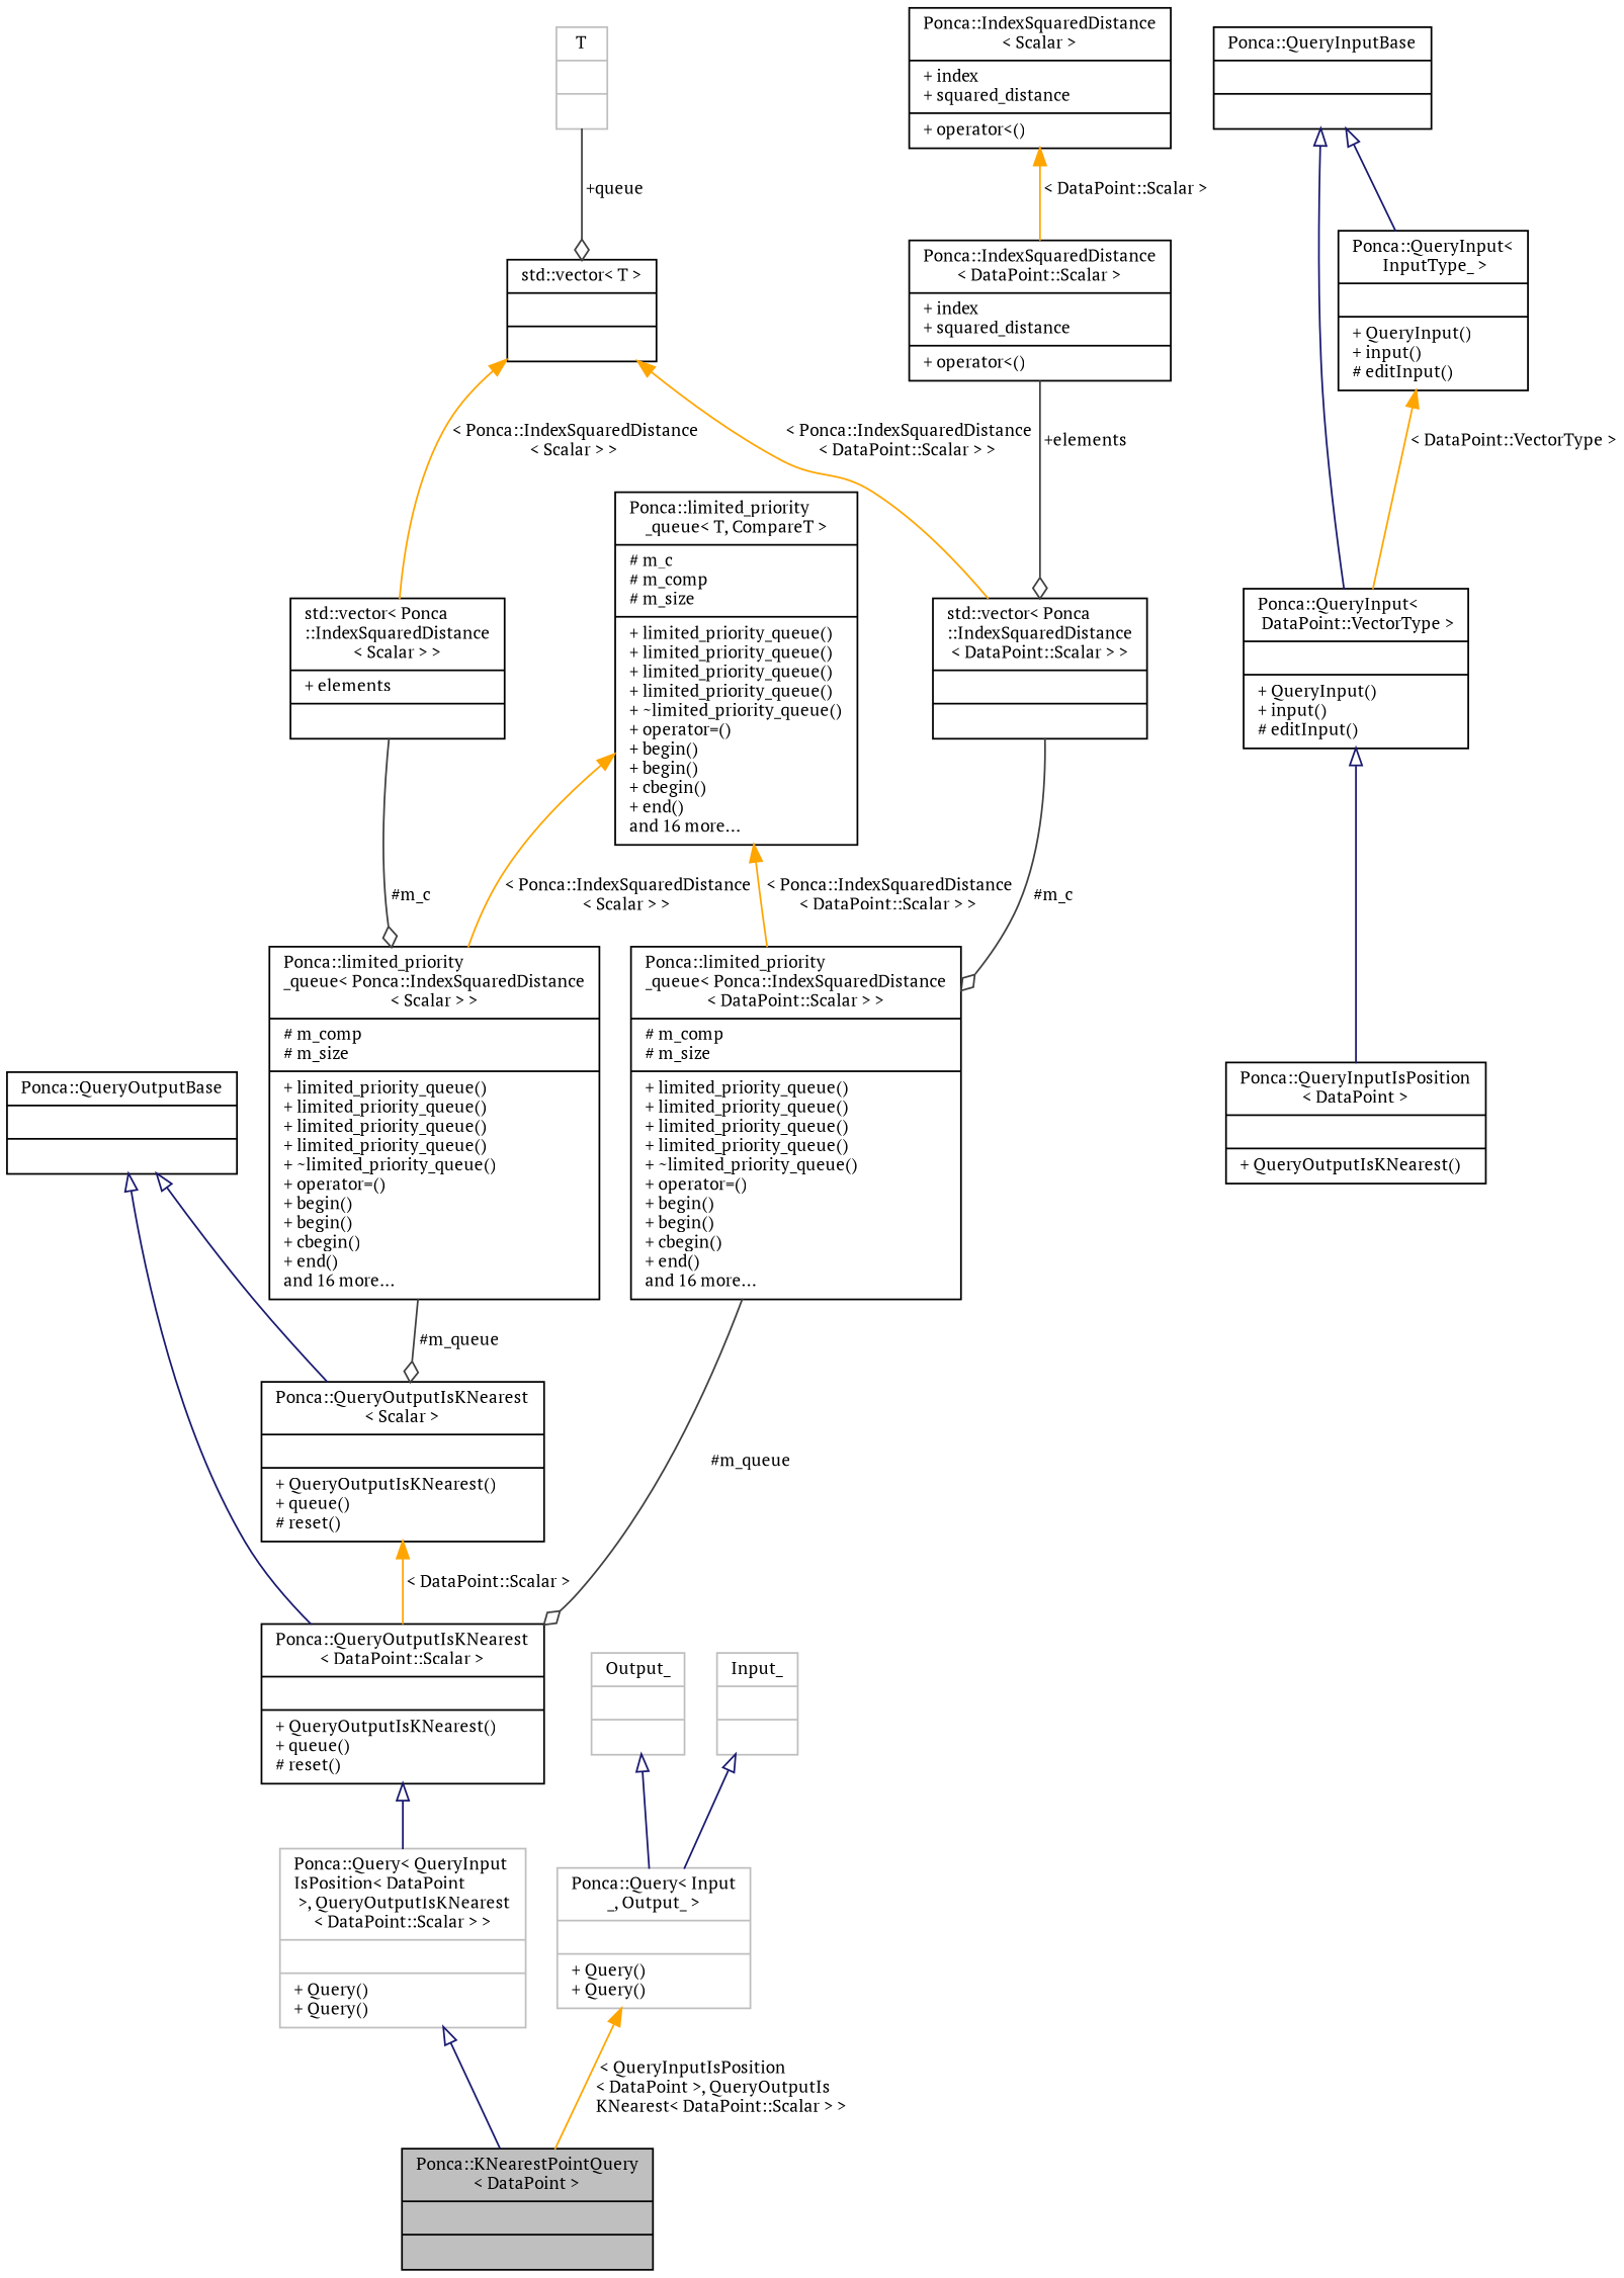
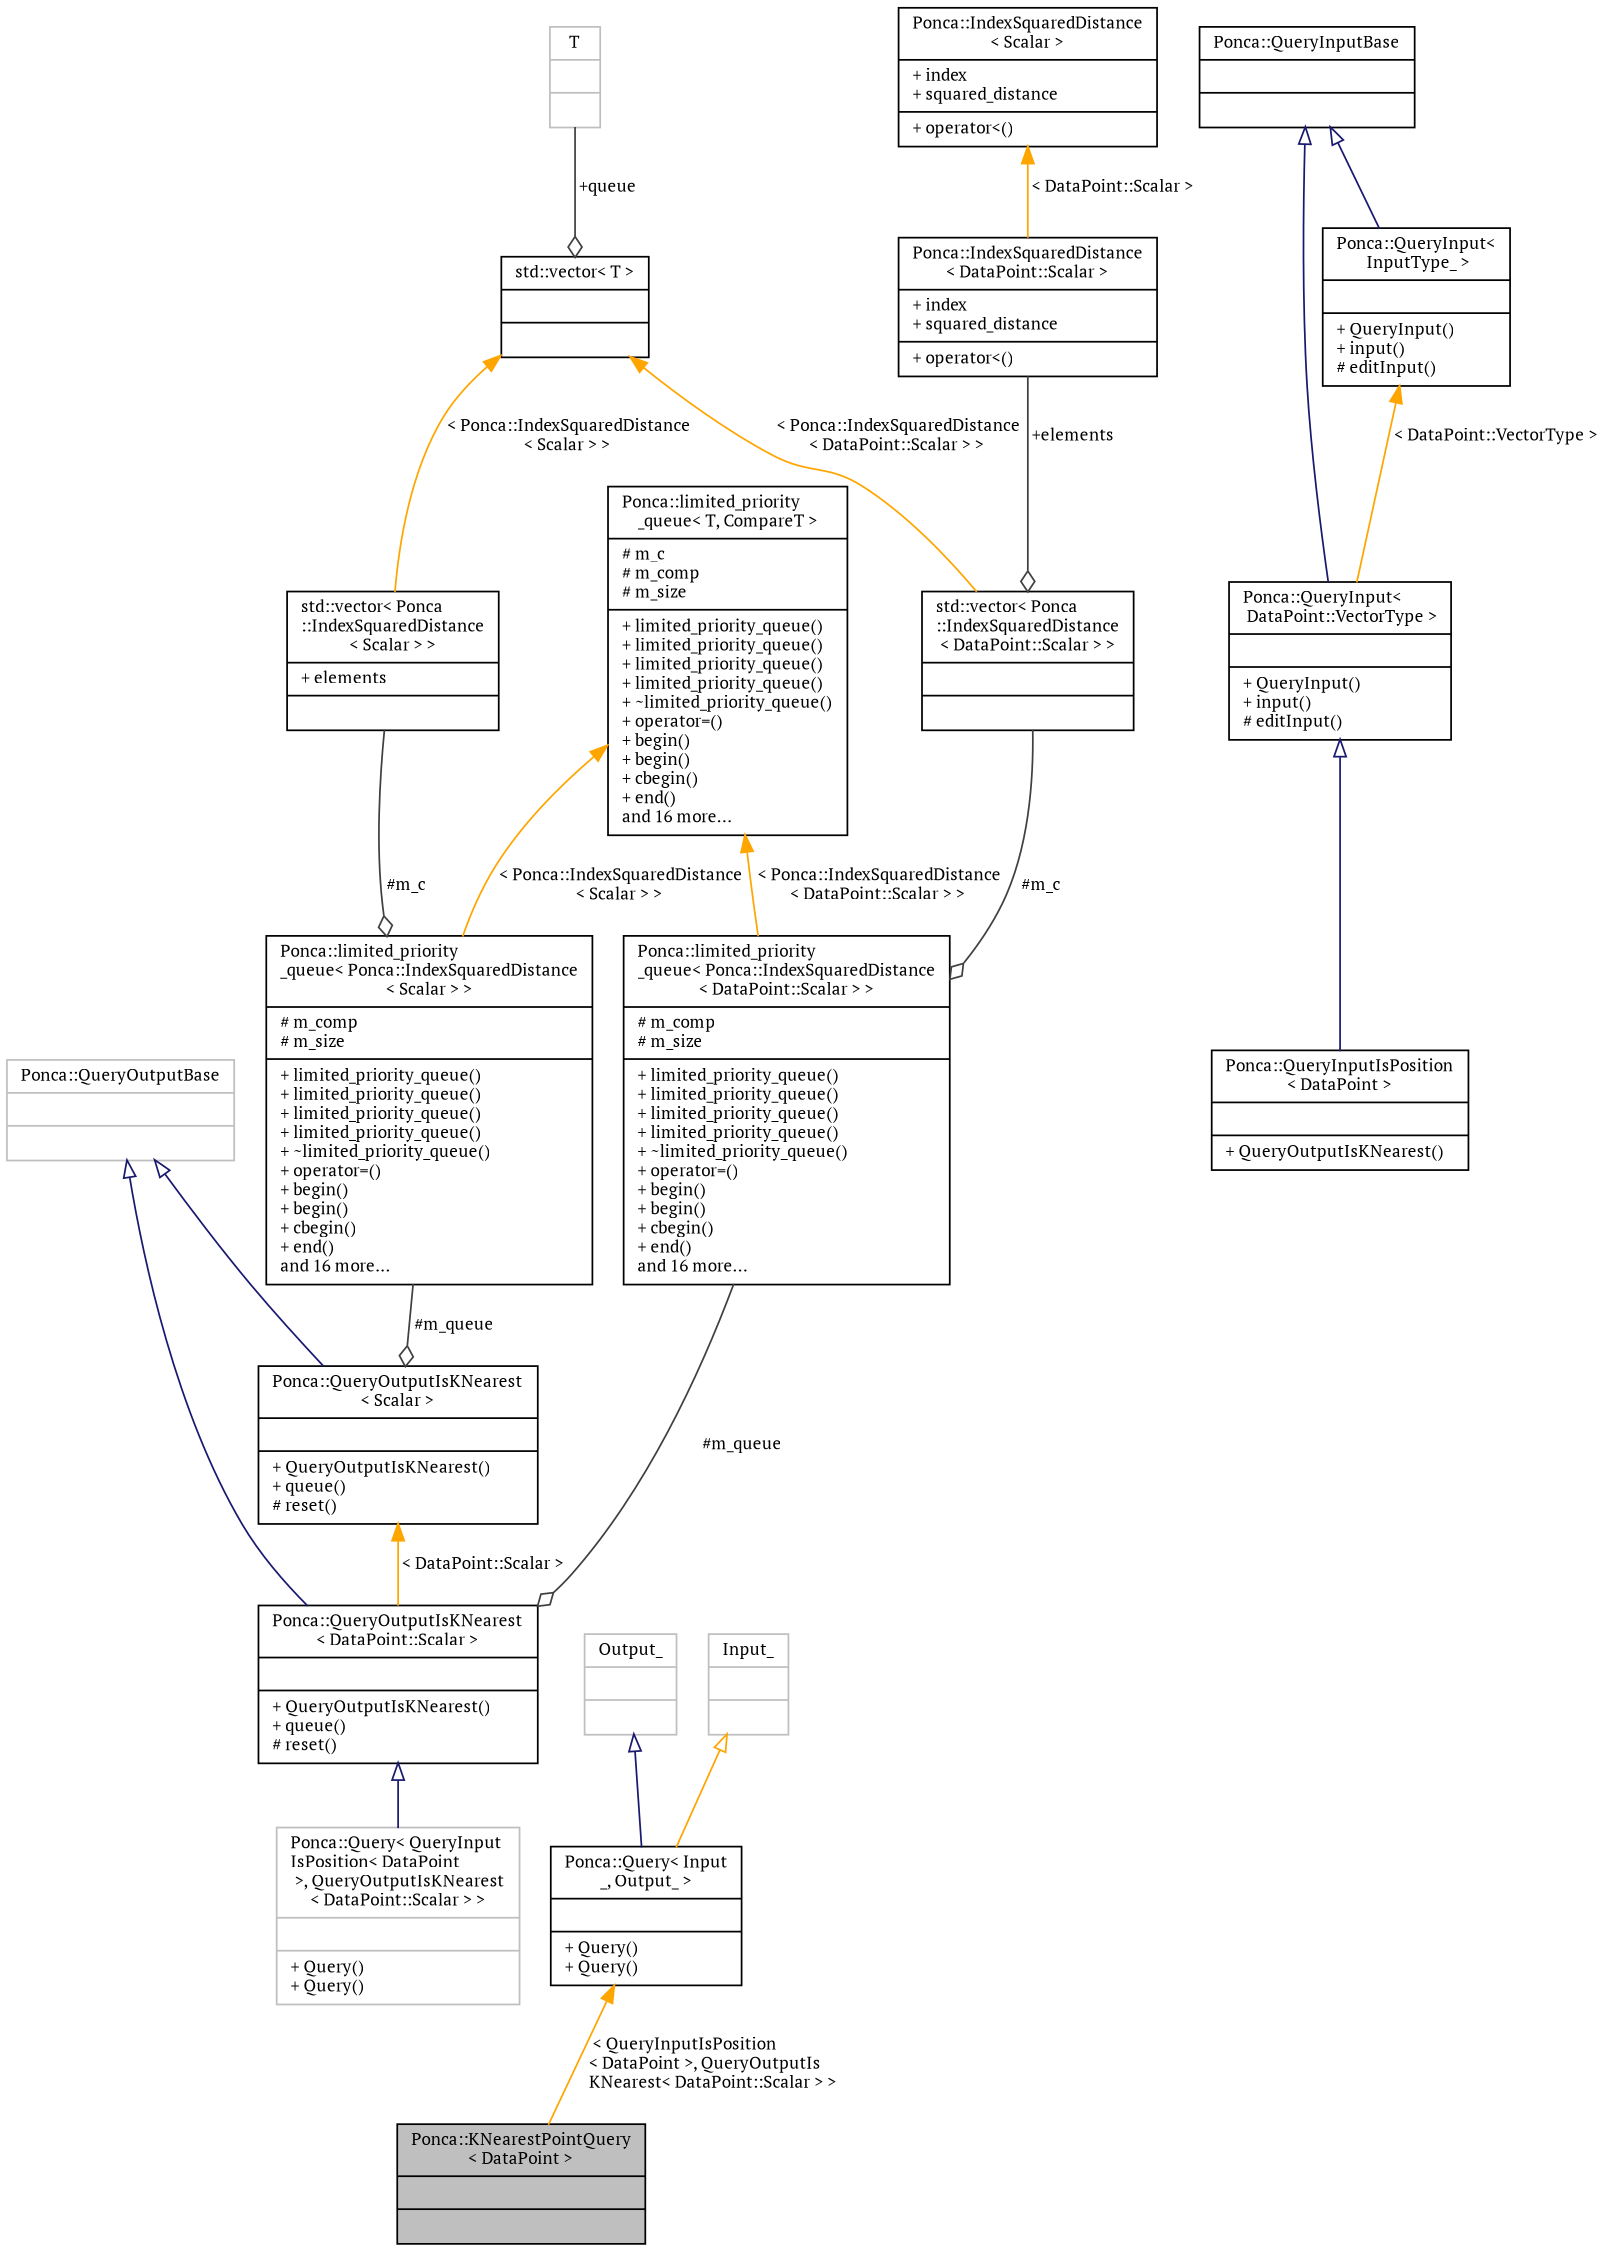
  digraph {
    fontname="PT Serif"
    node [color=black fontname="PT Serif" fontsize=10 shape=record]
    edge [color=midnightblue dir=back fontname="PT Serif" fontsize=10 labelfontname=Helvetica labelfontsize=10 style=solid]
    n1 [fillcolor=grey75 fontcolor=black height=0.2 label="{Ponca::KNearestPointQuery\l\< DataPoint \>\n||}" style=filled width=0.4]
    n2 [color=grey75 height=0.2 label="{Ponca::Query\< QueryInput\lIsPosition\< DataPoint\l \>, QueryOutputIsKNearest\l\< DataPoint::Scalar \> \>\n||+ Query()\l+ Query()\l}" width=0.4]
    n3 [height=0.2 label="{Ponca::QueryInputIsPosition\l\< DataPoint \>\n||+ QueryOutputIsKNearest()\l}" width=0.4]
    n4 [height=0.2 label="{Ponca::QueryInput\<\l DataPoint::VectorType \>\n||+ QueryInput()\l+ input()\l# editInput()\l}" width=0.4]
    n5 [height=0.2 label="{Ponca::QueryInputBase\n||}" width=0.4]
    n6 [height=0.2 label="{Ponca::QueryInput\<\l InputType_ \>\n||+ QueryInput()\l+ input()\l# editInput()\l}" width=0.4]
    n7 [height=0.2 label="{Ponca::QueryOutputIsKNearest\l\< DataPoint::Scalar \>\n||+ QueryOutputIsKNearest()\l+ queue()\l# reset()\l}" width=0.4]
-   n8 [height=0.2 label="{Ponca::QueryOutputBase\n||}" width=0.4]
+   n8 [color=grey75 height=0.2 label="{Ponca::QueryOutputBase\n||}" width=0.4]
    n9 [height=0.2 label="{Ponca::QueryOutputIsKNearest\l\< Scalar \>\n||+ QueryOutputIsKNearest()\l+ queue()\l# reset()\l}" width=0.4]
    n10 [height=0.2 label="{Ponca::limited_priority\l_queue\< Ponca::IndexSquaredDistance\l\< DataPoint::Scalar \> \>\n|# m_comp\l# m_size\l|+ limited_priority_queue()\l+ limited_priority_queue()\l+ limited_priority_queue()\l+ limited_priority_queue()\l+ ~limited_priority_queue()\l+ operator=()\l+ begin()\l+ begin()\l+ cbegin()\l+ end()\land 16 more...\l}" width=0.4]
    n11 [height=0.2 label="{std::vector\< Ponca\l::IndexSquaredDistance\l\< DataPoint::Scalar \> \>\n||}" width=0.4]
    n12 [height=0.2 label="{Ponca::IndexSquaredDistance\l\< DataPoint::Scalar \>\n|+ index\l+ squared_distance\l|+ operator\<()\l}" width=0.4]
    n13 [height=0.2 label="{Ponca::IndexSquaredDistance\l\< Scalar \>\n|+ index\l+ squared_distance\l|+ operator\<()\l}" width=0.4]
    n14 [height=0.2 label="{std::vector\< T \>\n||}" width=0.4]
    n15 [height=0.2 label="{std::vector\< Ponca\l::IndexSquaredDistance\l\< Scalar \> \>\n|+ elements\l|}" width=0.4]
    n16 [height=0.2 label="{Ponca::limited_priority\l_queue\< Ponca::IndexSquaredDistance\l\< Scalar \> \>\n|# m_comp\l# m_size\l|+ limited_priority_queue()\l+ limited_priority_queue()\l+ limited_priority_queue()\l+ limited_priority_queue()\l+ ~limited_priority_queue()\l+ operator=()\l+ begin()\l+ begin()\l+ cbegin()\l+ end()\land 16 more...\l}" width=0.4]
    n17 [color=grey75 height=0.2 label="{T\n||}" width=0.4]
    n18 [height=0.2 label="{Ponca::limited_priority\l_queue\< T, CompareT \>\n|# m_c\l# m_comp\l# m_size\l|+ limited_priority_queue()\l+ limited_priority_queue()\l+ limited_priority_queue()\l+ limited_priority_queue()\l+ ~limited_priority_queue()\l+ operator=()\l+ begin()\l+ begin()\l+ cbegin()\l+ end()\land 16 more...\l}" width=0.4]
-   n19 [color=grey75 height=0.2 label="{Ponca::Query\< Input\l_, Output_ \>\n||+ Query()\l+ Query()\l}" width=0.4]
+   n19 [height=0.2 label="{Ponca::Query\< Input\l_, Output_ \>\n||+ Query()\l+ Query()\l}" width=0.4]
    n20 [color=grey75 height=0.2 label="{Input_\n||}" width=0.4]
    n21 [color=grey75 height=0.2 label="{Output_\n||}" width=0.4]
-   n2 -> n1 [arrowtail=onormal]
    n4 -> n3 [arrowtail=onormal]
    n5 -> n4 [arrowtail=onormal]
    n5 -> n6 [arrowtail=onormal]
    n6 -> n4 [color=orange label=" \< DataPoint::VectorType \>"]
    n7 -> n2 [arrowtail=onormal]
    n8 -> n7 [arrowtail=onormal]
    n8 -> n9 [arrowtail=onormal]
    n9 -> n7 [color=orange label=" \< DataPoint::Scalar \>"]
    n10 -> n7 [arrowhead=odiamond color=grey25 label=" #m_queue" dir=""]
    n11 -> n10 [arrowhead=odiamond color=grey25 label=" #m_c" dir=""]
    n12 -> n11 [arrowhead=odiamond color=grey25 label=" +elements" dir=""]
    n13 -> n12 [color=orange label=" \< DataPoint::Scalar \>"]
    n14 -> n11 [color=orange label=" \< Ponca::IndexSquaredDistance\l\< DataPoint::Scalar \> \>"]
    n14 -> n15 [color=orange label=" \< Ponca::IndexSquaredDistance\l\< Scalar \> \>"]
    n15 -> n16 [arrowhead=odiamond color=grey25 label=" #m_c" dir=""]
    n16 -> n9 [arrowhead=odiamond color=grey25 label=" #m_queue" dir=""]
    n17 -> n14 [arrowhead=odiamond color=grey25 label=" +queue" dir=""]
    n18 -> n10 [color=orange label=" \< Ponca::IndexSquaredDistance\l\< DataPoint::Scalar \> \>"]
    n18 -> n16 [color=orange label=" \< Ponca::IndexSquaredDistance\l\< Scalar \> \>"]
    n19 -> n1 [color=orange label=" \< QueryInputIsPosition\l\< DataPoint \>, QueryOutputIs\lKNearest\< DataPoint::Scalar \> \>"]
-   n20 -> n19 [arrowtail=onormal]
+   n20 -> n19 [arrowtail=onormal color=orange]
    n21 -> n19 [arrowtail=onormal]
  }
